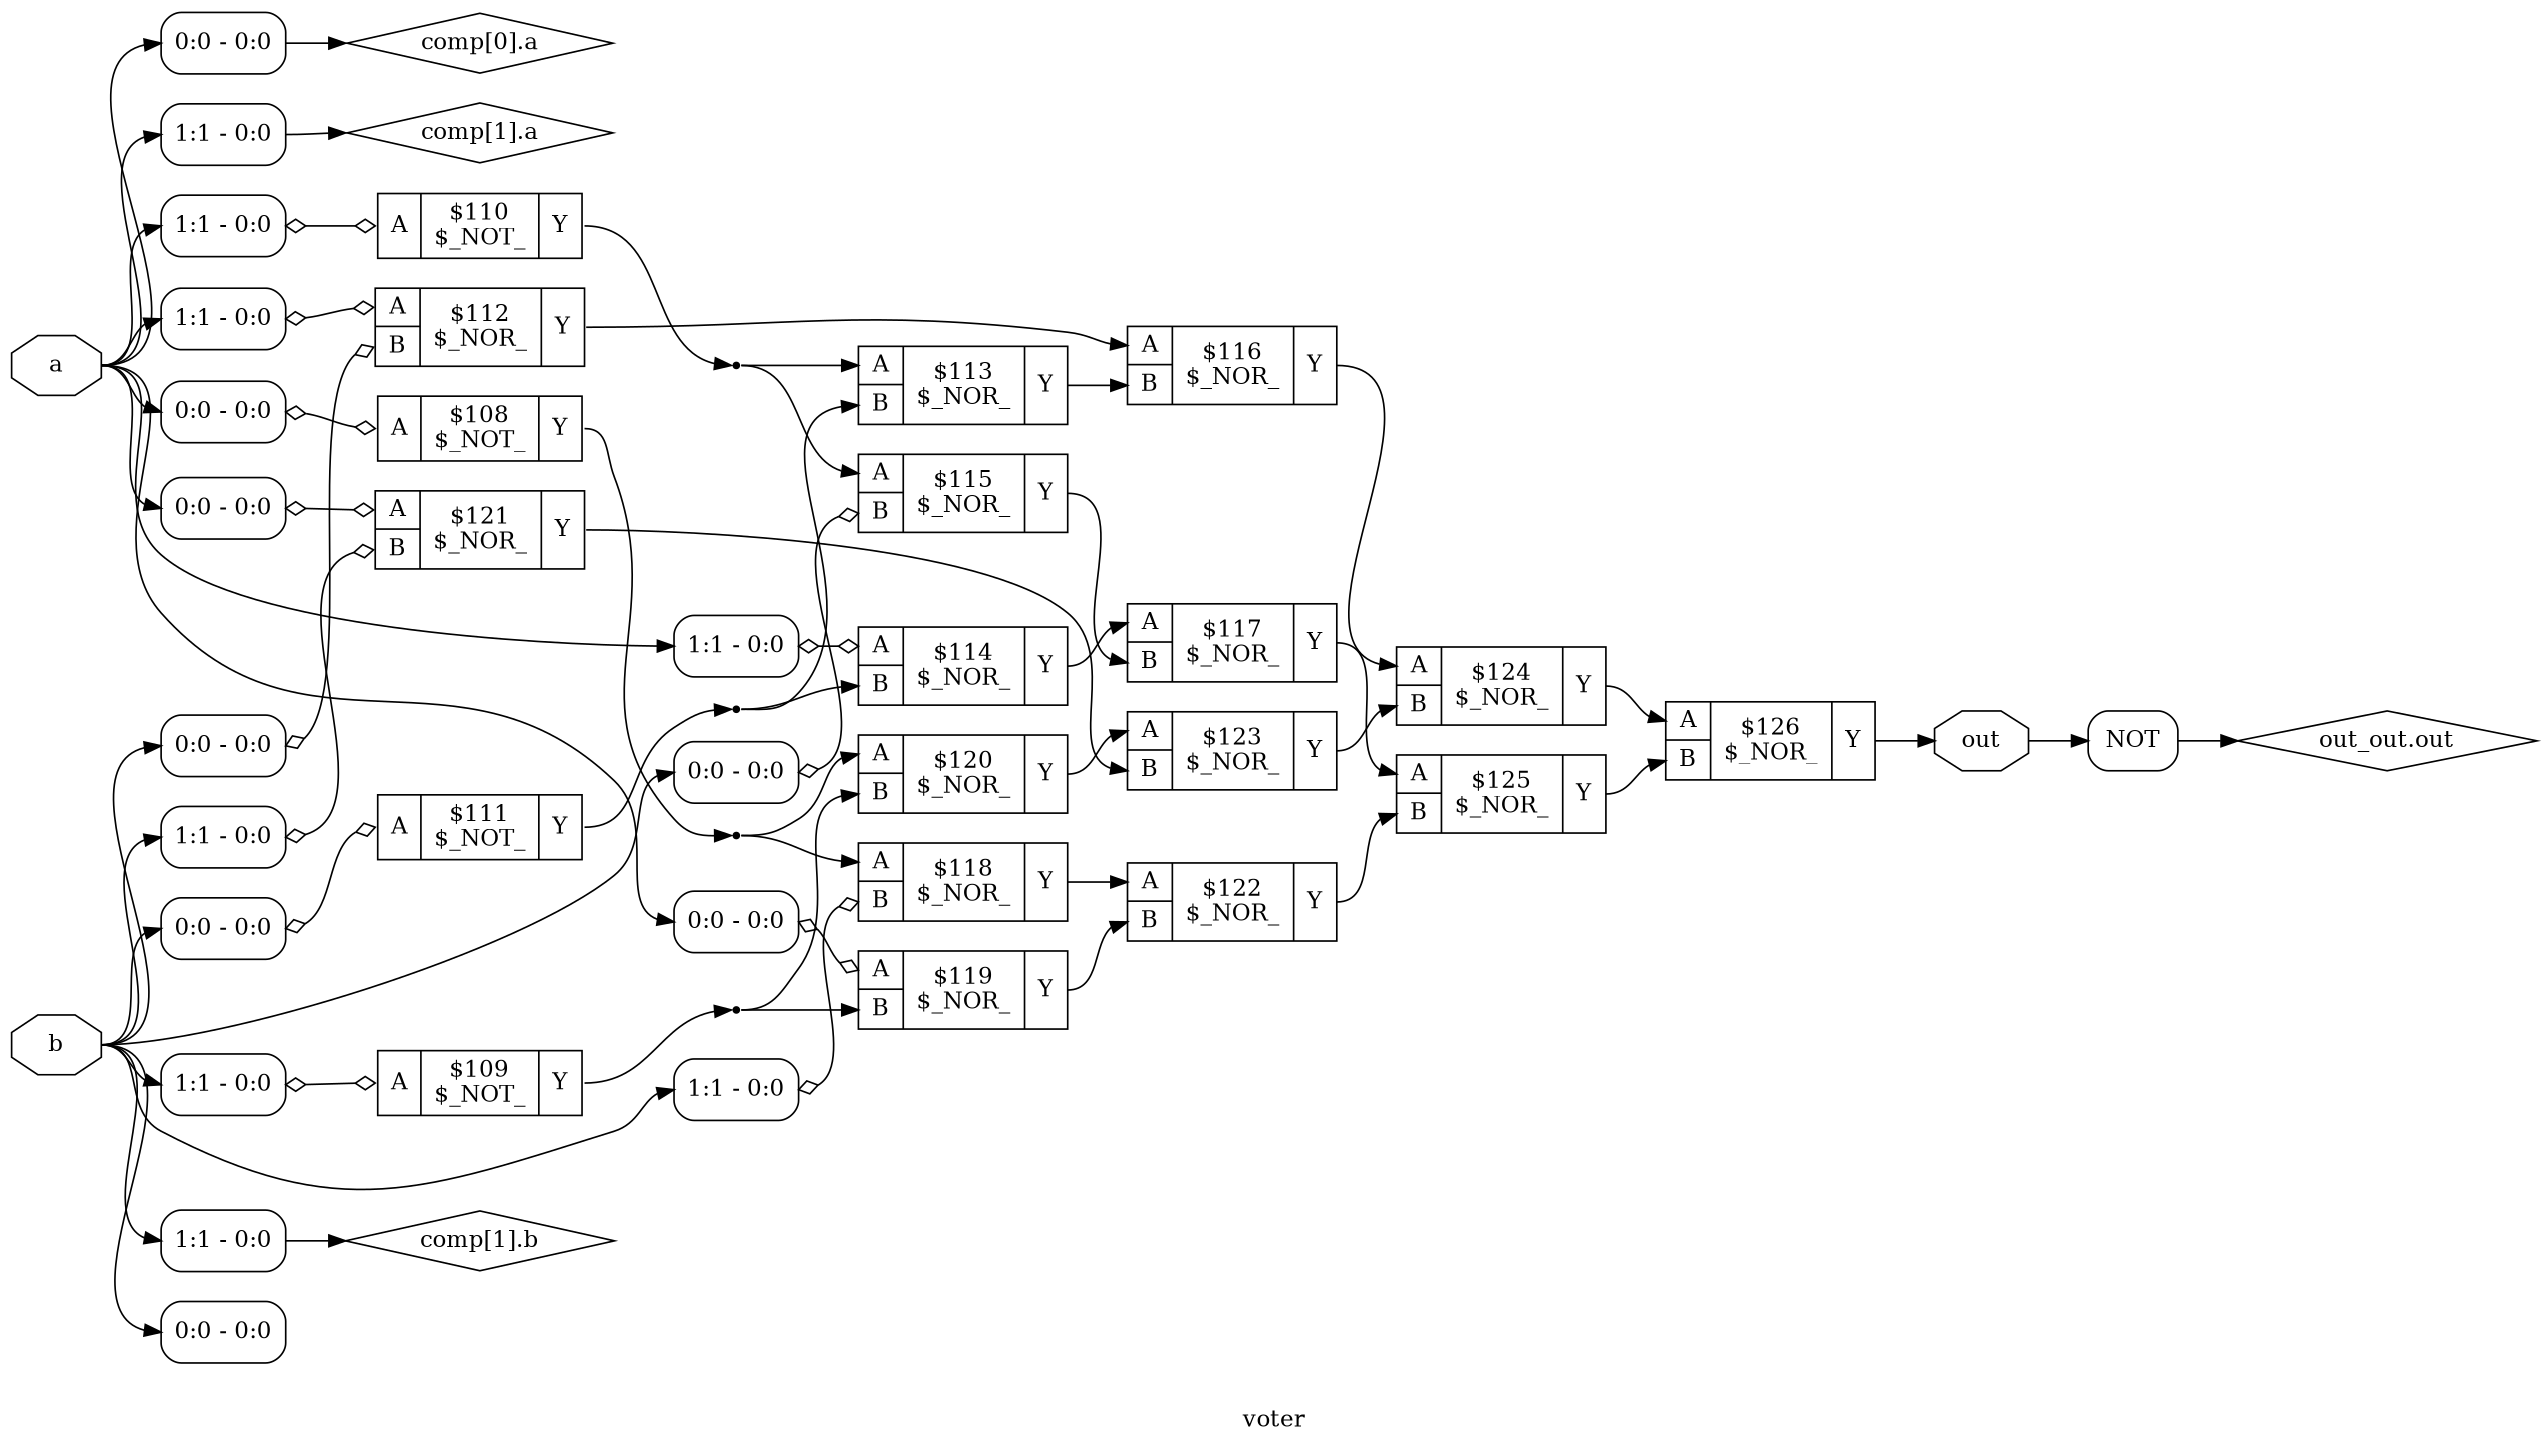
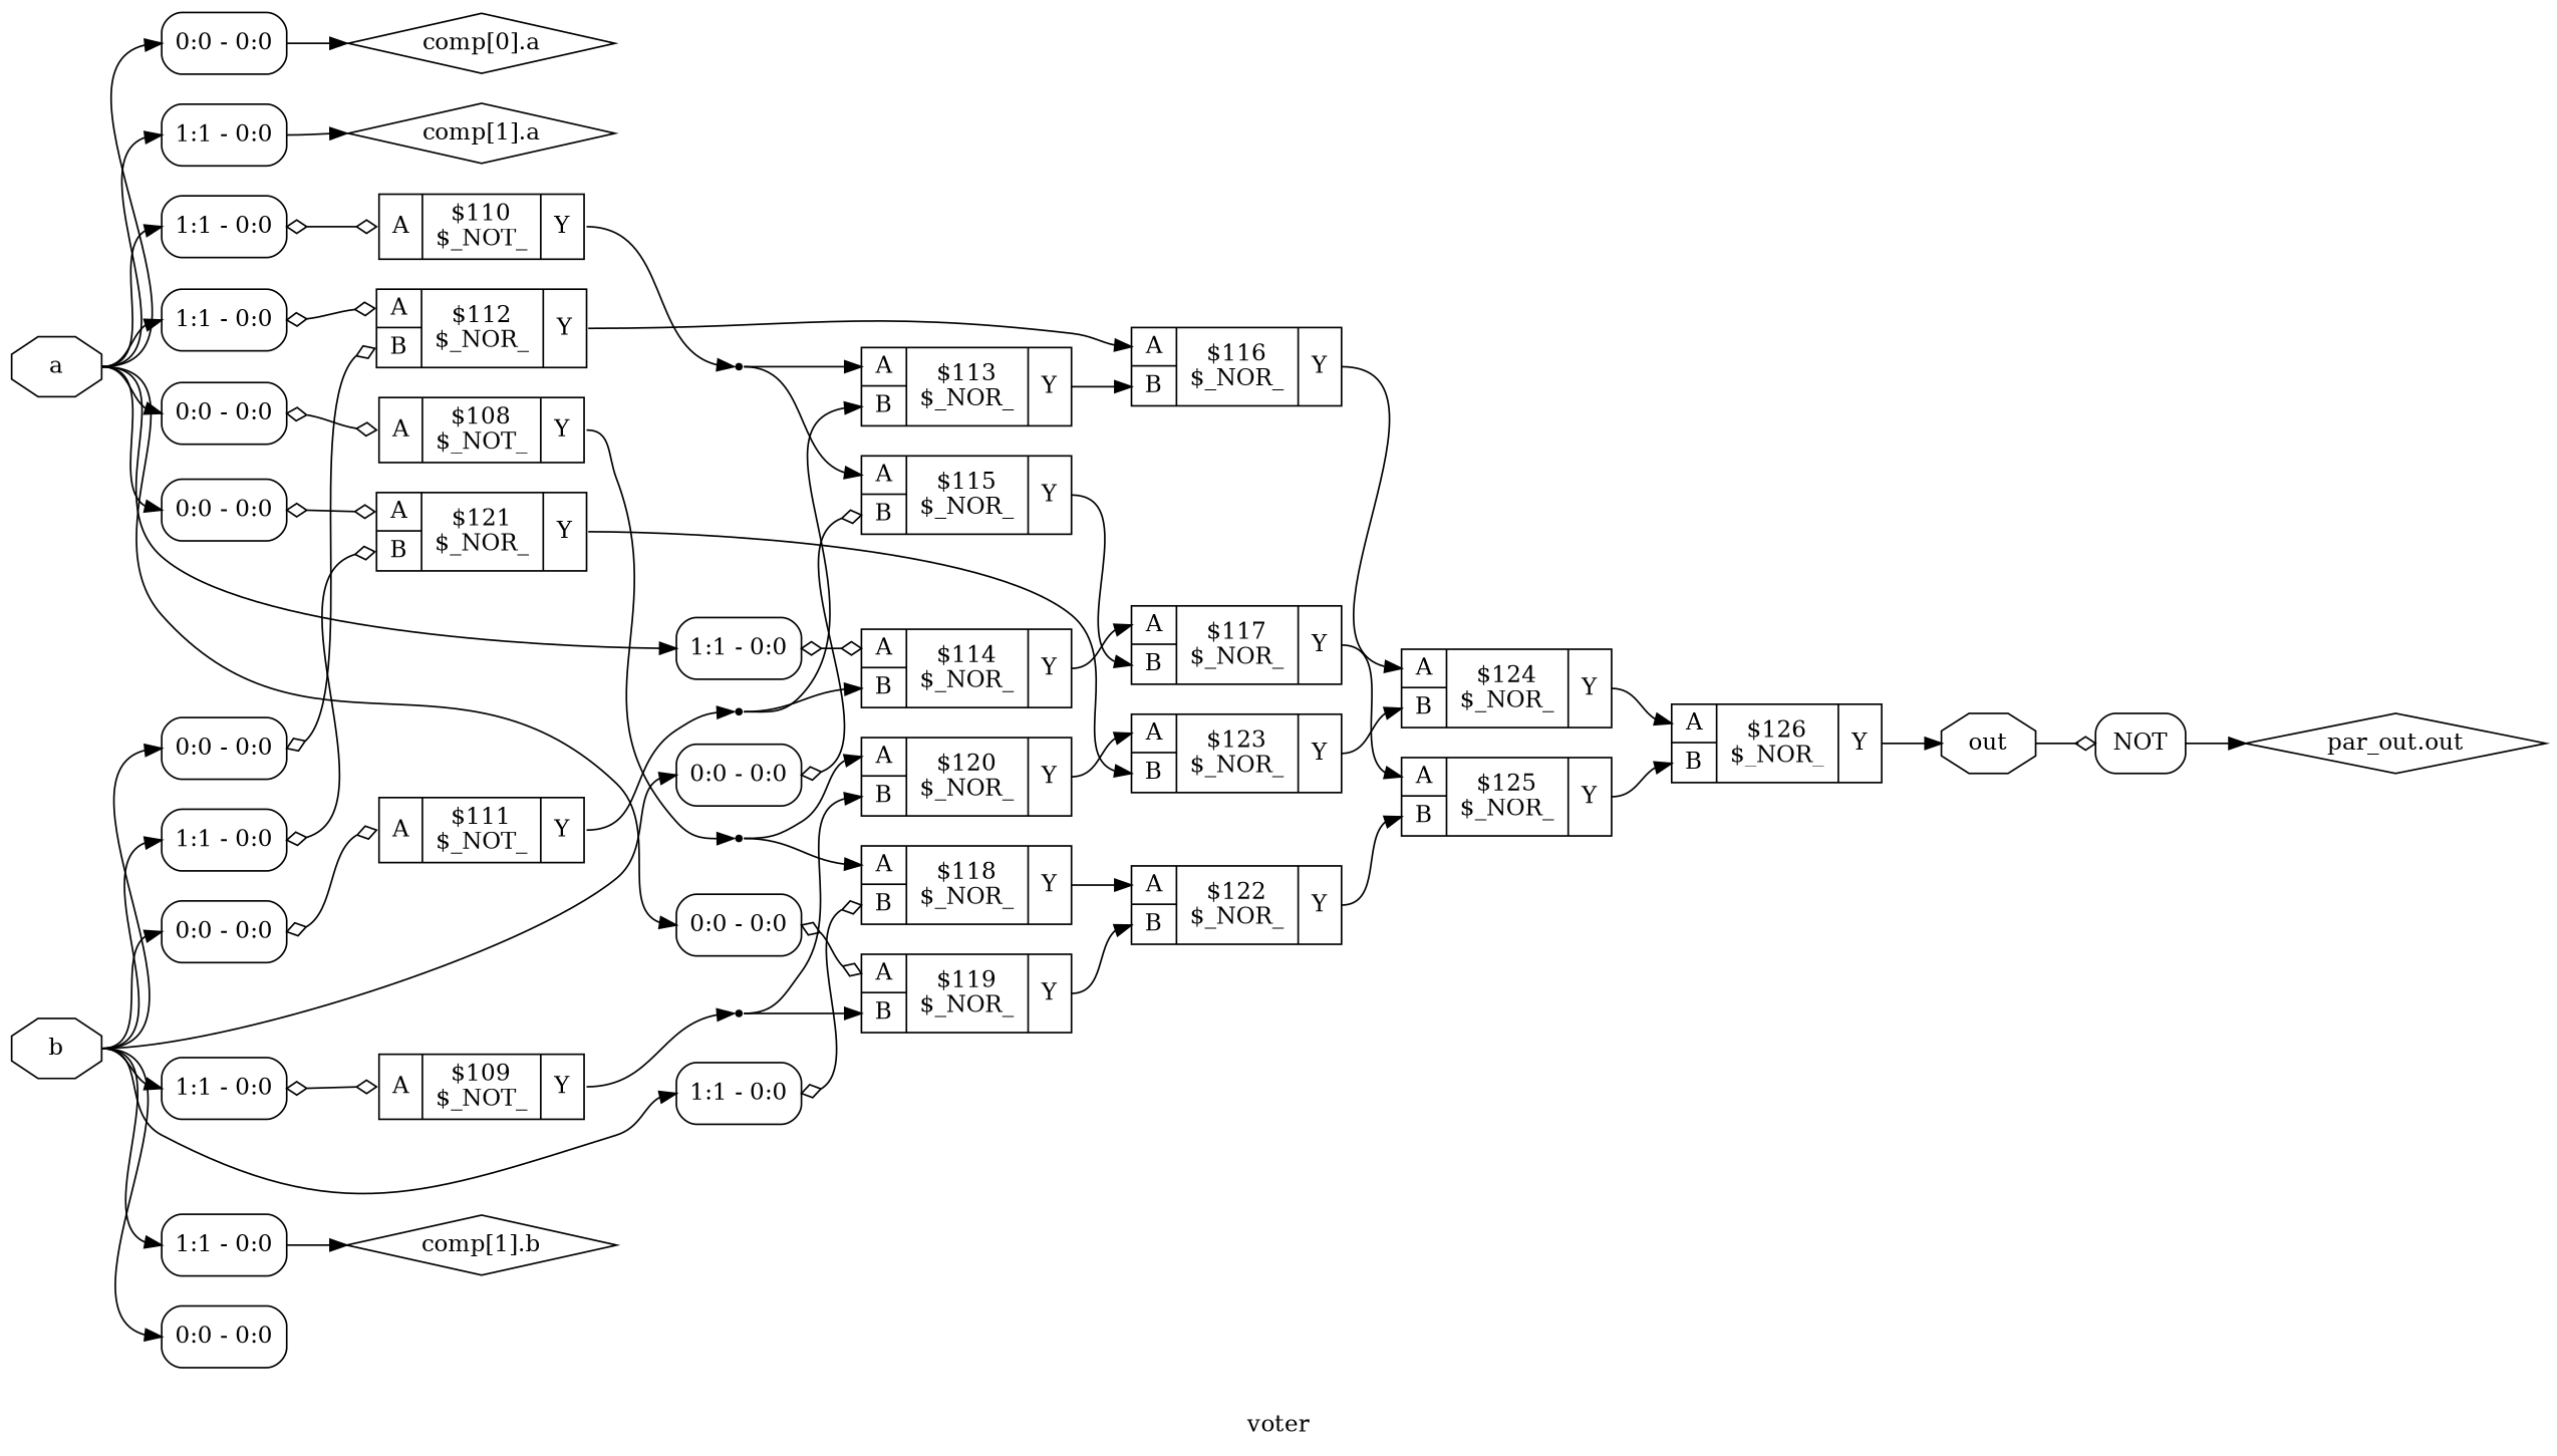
  digraph {
    label=voter
    rankdir=LR
    remincross=true
    node [shape=record]
    edge [color=black headport="p27:w" tailport=e]
    n19 [color=black fontcolor=black label=a shape=octagon]
    x0 [label="<s0> 0:0 - 0:0 " style=rounded]
    x2 [label="<s0> 1:1 - 0:0 " style=rounded]
    x4 [label="<s0> 1:1 - 0:0 " style=rounded]
    x6 [label="<s0> 1:1 - 0:0 " style=rounded]
    x9 [label="<s0> 0:0 - 0:0 " style=rounded]
    x10 [label="<s0> 0:0 - 0:0 " style=rounded]
    x12 [label="<s0> 0:0 - 0:0 " style=rounded]
    x14 [label="<s0> 1:1 - 0:0 " style=rounded]
    c29 [label="{{<p27> A}|$108\n$_NOT_|{<p28> Y}}"]
    c31 [label="{{<p27> A}|$110\n$_NOT_|{<p28> Y}}"]
    c34 [label="{{<p27> A|<p33> B}|$112\n$_NOR_|{<p28> Y}}"]
    c36 [label="{{<p27> A|<p33> B}|$114\n$_NOR_|{<p28> Y}}"]
    c41 [label="{{<p27> A|<p33> B}|$119\n$_NOR_|{<p28> Y}}"]
    c43 [label="{{<p27> A|<p33> B}|$121\n$_NOR_|{<p28> Y}}"]
    n21 [color=black fontcolor=black label="comp[0].a" shape=diamond]
    n23 [color=black fontcolor=black label="comp[1].a" shape=diamond]
    n20 [color=black fontcolor=black label=b shape=octagon]
    x1 [label="<s0> 1:1 - 0:0 " style=rounded]
    x3 [label="<s0> 0:0 - 0:0 " style=rounded]
    x5 [label="<s0> 0:0 - 0:0 " style=rounded]
    x7 [label="<s0> 0:0 - 0:0 " style=rounded]
    x8 [label="<s0> 1:1 - 0:0 " style=rounded]
    x11 [label="<s0> 1:1 - 0:0 " style=rounded]
    x13 [label="<s0> 0:0 - 0:0 " style=rounded]
    x15 [label="<s0> 1:1 - 0:0 " style=rounded]
    c30 [label="{{<p27> A}|$109\n$_NOT_|{<p28> Y}}"]
    c32 [label="{{<p27> A}|$111\n$_NOT_|{<p28> Y}}"]
    c37 [label="{{<p27> A|<p33> B}|$115\n$_NOR_|{<p28> Y}}"]
    c40 [label="{{<p27> A|<p33> B}|$118\n$_NOR_|{<p28> Y}}"]
    n24 [color=black fontcolor=black label="comp[1].b" shape=diamond]
    n25 [color=black fontcolor=black label=out shape=octagon]
    x16 [label=NOT shape=box style=rounded]
-   n26 [color=black fontcolor=black label="out_out.out" shape=diamond]
+   n26 [color=black fontcolor=black label="par_out.out" shape=diamond]
    n15 [shape=point]
    c42 [label="{{<p27> A|<p33> B}|$120\n$_NOR_|{<p28> Y}}"]
    n16 [shape=point]
    n17 [shape=point]
    c35 [label="{{<p27> A|<p33> B}|$113\n$_NOR_|{<p28> Y}}"]
    n18 [shape=point]
    c38 [label="{{<p27> A|<p33> B}|$116\n$_NOR_|{<p28> Y}}"]
    c46 [label="{{<p27> A|<p33> B}|$124\n$_NOR_|{<p28> Y}}"]
    c39 [label="{{<p27> A|<p33> B}|$117\n$_NOR_|{<p28> Y}}"]
    c47 [label="{{<p27> A|<p33> B}|$125\n$_NOR_|{<p28> Y}}"]
    c48 [label="{{<p27> A|<p33> B}|$126\n$_NOR_|{<p28> Y}}"]
    c44 [label="{{<p27> A|<p33> B}|$122\n$_NOR_|{<p28> Y}}"]
    c45 [label="{{<p27> A|<p33> B}|$123\n$_NOR_|{<p28> Y}}"]
    n19 -> x0 [headport="s0:w"]
    n19 -> x2 [headport="s0:w"]
    n19 -> x4 [headport="s0:w"]
    n19 -> x6 [headport="s0:w"]
    n19 -> x9 [headport="s0:w"]
    n19 -> x10 [headport="s0:w"]
    n19 -> x12 [headport="s0:w"]
    n19 -> x14 [headport="s0:w"]
    x0 -> c29 [arrowhead=odiamond arrowtail=odiamond dir=both]
    x2 -> c31 [arrowhead=odiamond arrowtail=odiamond dir=both]
    x4 -> c34 [arrowhead=odiamond arrowtail=odiamond dir=both]
    x6 -> c36 [arrowhead=odiamond arrowtail=odiamond dir=both]
    x9 -> c41 [arrowhead=odiamond arrowtail=odiamond dir=both]
    x10 -> c43 [arrowhead=odiamond arrowtail=odiamond dir=both]
    x12 -> n21 [headport=w]
    x14 -> n23 [headport=w]
    c29 -> n15 [headport=w tailport="p28:e"]
    c31 -> n17 [headport=w tailport="p28:e"]
    c34 -> c38 [tailport="p28:e"]
    c36 -> c39 [tailport="p28:e"]
    c41 -> c44 [headport="p33:w" tailport="p28:e"]
    c43 -> c45 [headport="p33:w" tailport="p28:e"]
    n20 -> x1 [headport="s0:w"]
    n20 -> x3 [headport="s0:w"]
    n20 -> x5 [headport="s0:w"]
    n20 -> x7 [headport="s0:w"]
    n20 -> x8 [headport="s0:w"]
    n20 -> x11 [headport="s0:w"]
    n20 -> x13 [headport="s0:w"]
    n20 -> x15 [headport="s0:w"]
    x1 -> c30 [arrowhead=odiamond arrowtail=odiamond dir=both]
    x3 -> c32 [arrowhead=odiamond arrowtail=odiamond dir=both]
    x5 -> c34 [arrowhead=odiamond arrowtail=odiamond dir=both headport="p33:w"]
    x7 -> c37 [arrowhead=odiamond arrowtail=odiamond dir=both headport="p33:w"]
    x8 -> c40 [arrowhead=odiamond arrowtail=odiamond dir=both headport="p33:w"]
    x11 -> c43 [arrowhead=odiamond arrowtail=odiamond dir=both headport="p33:w"]
    x15 -> n24 [headport=w]
    c30 -> n16 [headport=w tailport="p28:e"]
    c32 -> n18 [headport=w tailport="p28:e"]
    c37 -> c39 [headport="p33:w" tailport="p28:e"]
    c40 -> c44 [tailport="p28:e"]
-   n25 -> x16 [headport="w:w"]
+   n25 -> x16 [headport="w:w" arrowhead=odiamond]
    x16 -> n26 [headport=w tailport="e:e"]
    n15 -> c40
    n15 -> c42
    c42 -> c45 [tailport="p28:e"]
    n16 -> c41 [headport="p33:w"]
    n16 -> c42 [headport="p33:w"]
    n17 -> c37
    n17 -> c35
    c35 -> c38 [headport="p33:w" tailport="p28:e"]
    n18 -> c36 [headport="p33:w"]
    n18 -> c35 [headport="p33:w"]
    c38 -> c46 [tailport="p28:e"]
    c46 -> c48 [tailport="p28:e"]
    c39 -> c47 [tailport="p28:e"]
    c47 -> c48 [headport="p33:w" tailport="p28:e"]
    c48 -> n25 [headport=w tailport="p28:e"]
    c44 -> c47 [headport="p33:w" tailport="p28:e"]
    c45 -> c46 [headport="p33:w" tailport="p28:e"]
  }
